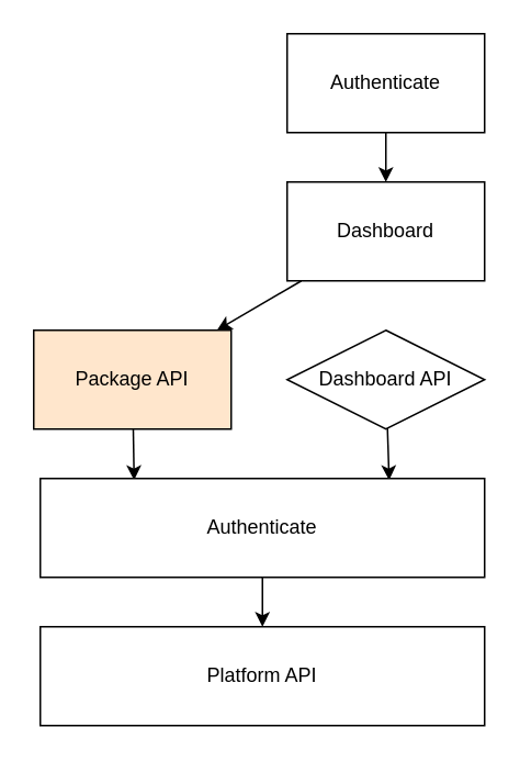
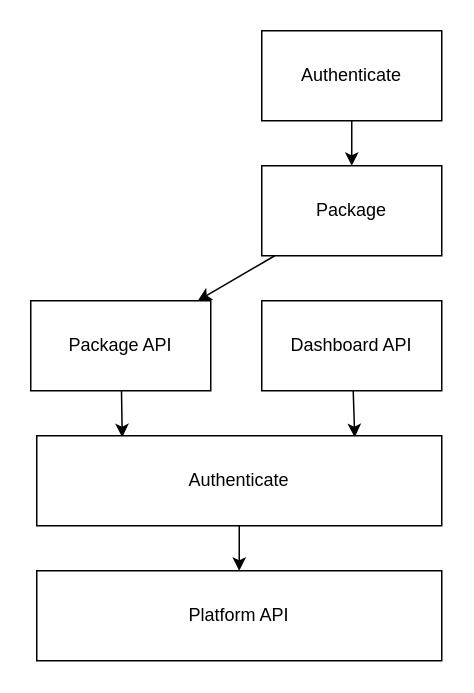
  <mxCell id="0" />
  <mxCell id="1" parent="0" />
  <mxCell id="2" value="" style="edgeStyle=none;html=1;" parent="1" source="3" target="8" edge="1"><mxGeometry relative="1" as="geometry" /></mxCell>
- <mxCell id="3" value="Dashboard" style="rounded=0;whiteSpace=wrap;html=1;" parent="1" vertex="1"><mxGeometry x="174" y="110" width="120" height="60" as="geometry" /></mxCell>
+ <mxCell id="3" value="Package" style="rounded=0;whiteSpace=wrap;html=1;" parent="1" vertex="1"><mxGeometry x="174" y="110" width="120" height="60" as="geometry" /></mxCell>
  <mxCell id="4" value="" style="edgeStyle=none;html=1;" edge="1" parent="1" source="5"><mxGeometry relative="1" as="geometry"><mxPoint x="236" y="291" as="targetPoint" /></mxGeometry></mxCell>
- <mxCell id="5" value="Dashboard API" style="rhombus;whiteSpace=wrap;html=1;" parent="1" vertex="1"><mxGeometry x="174" y="200" width="120" height="60" as="geometry" /></mxCell>
+ <mxCell id="5" value="Dashboard API" style="rounded=0;whiteSpace=wrap;html=1;" parent="1" vertex="1"><mxGeometry x="174" y="200" width="120" height="60" as="geometry" /></mxCell>
  <mxCell id="6" value="Platform API" style="rounded=0;whiteSpace=wrap;html=1;" parent="1" vertex="1"><mxGeometry x="24" y="380" width="270" height="60" as="geometry" /></mxCell>
  <mxCell id="7" value="" style="edgeStyle=none;html=1;" edge="1" parent="1" source="8"><mxGeometry relative="1" as="geometry"><mxPoint x="81" y="291" as="targetPoint" /></mxGeometry></mxCell>
- <mxCell id="8" value="Package API" style="rounded=0;whiteSpace=wrap;html=1;fillColor=#ffe6cc;" parent="1" vertex="1"><mxGeometry x="20" y="200" width="120" height="60" as="geometry" /></mxCell>
+ <mxCell id="8" value="Package API" style="rounded=0;whiteSpace=wrap;html=1;" parent="1" vertex="1"><mxGeometry x="20" y="200" width="120" height="60" as="geometry" /></mxCell>
  <mxCell id="9" value="" style="edgeStyle=none;html=1;" edge="1" parent="1" source="10" target="3"><mxGeometry relative="1" as="geometry" /></mxCell>
  <mxCell id="10" value="Authenticate" style="rounded=0;whiteSpace=wrap;html=1;" vertex="1" parent="1"><mxGeometry x="174" y="20" width="120" height="60" as="geometry" /></mxCell>
  <mxCell id="11" value="" style="edgeStyle=none;html=1;" edge="1" parent="1" source="12" target="6"><mxGeometry relative="1" as="geometry" /></mxCell>
  <mxCell id="12" value="Authenticate" style="rounded=0;whiteSpace=wrap;html=1;" vertex="1" parent="1"><mxGeometry x="24" y="290" width="270" height="60" as="geometry" /></mxCell>
